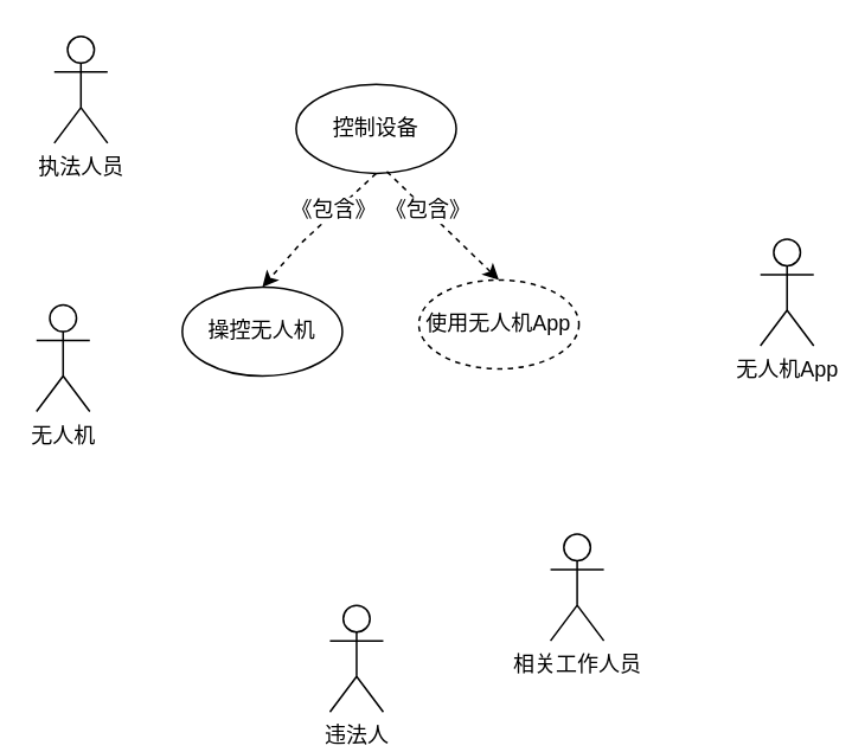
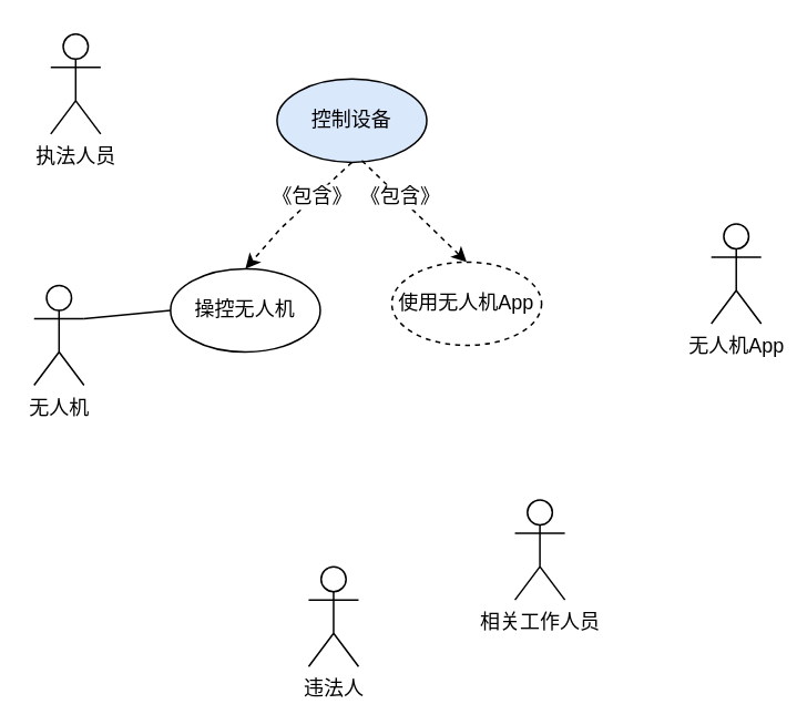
  <mxCell id="0" />
  <mxCell id="1" parent="0" />
  <mxCell id="2" value="执法人员" style="shape=umlActor;verticalLabelPosition=bottom;verticalAlign=top;html=1;outlineConnect=0;" vertex="1" parent="1"><mxGeometry x="30" y="20" width="30" height="60" as="geometry" /></mxCell>
  <mxCell id="3" value="无人机" style="shape=umlActor;verticalLabelPosition=bottom;verticalAlign=top;html=1;outlineConnect=0;" vertex="1" parent="1"><mxGeometry x="20" y="171" width="30" height="60" as="geometry" /></mxCell>
  <mxCell id="4" value="无人机App" style="shape=umlActor;verticalLabelPosition=bottom;verticalAlign=top;html=1;outlineConnect=0;" vertex="1" parent="1"><mxGeometry x="427" y="134" width="30" height="60" as="geometry" /></mxCell>
  <mxCell id="5" value="违法人" style="shape=umlActor;verticalLabelPosition=bottom;verticalAlign=top;html=1;outlineConnect=0;" vertex="1" parent="1"><mxGeometry x="185" y="340" width="30" height="60" as="geometry" /></mxCell>
  <mxCell id="6" value="相关工作人员" style="shape=umlActor;verticalLabelPosition=bottom;verticalAlign=top;html=1;outlineConnect=0;" vertex="1" parent="1"><mxGeometry x="309" y="300" width="30" height="60" as="geometry" /></mxCell>
- <mxCell id="7" value="控制设备" style="ellipse;whiteSpace=wrap;html=1;" vertex="1" parent="1"><mxGeometry x="166" y="47" width="90" height="50" as="geometry" /></mxCell>
+ <mxCell id="7" value="控制设备" style="ellipse;whiteSpace=wrap;html=1;fillColor=#dae8fc;" vertex="1" parent="1"><mxGeometry x="166" y="47" width="90" height="50" as="geometry" /></mxCell>
  <mxCell id="8" value="操控无人机" style="ellipse;whiteSpace=wrap;html=1;" vertex="1" parent="1"><mxGeometry x="102" y="161" width="90" height="50" as="geometry" /></mxCell>
  <mxCell id="9" value="使用无人机App" style="ellipse;whiteSpace=wrap;html=1;dashed=1;" vertex="1" parent="1"><mxGeometry x="235" y="157" width="90" height="50" as="geometry" /></mxCell>
  <mxCell id="10" value="" style="endArrow=classic;html=1;rounded=0;fontFamily=Helvetica;fontSize=12;fontColor=default;exitX=0.5;exitY=1;exitDx=0;exitDy=0;entryX=0.5;entryY=0;entryDx=0;entryDy=0;dashed=1;" edge="1" parent="1" source="7" target="8"><mxGeometry width="50" height="50" relative="1" as="geometry"><mxPoint x="119" y="251" as="sourcePoint" /><mxPoint x="208" y="239" as="targetPoint" /><Array as="points"><mxPoint x="168" y="137" /></Array></mxGeometry></mxCell>
  <mxCell id="11" value="《包含》" style="edgeLabel;html=1;align=center;verticalAlign=middle;resizable=0;points=[];fontSize=12;fontFamily=Helvetica;fontColor=default;" vertex="1" connectable="0" parent="10"><mxGeometry x="-0.281" y="-1" relative="1" as="geometry"><mxPoint y="-1" as="offset" /></mxGeometry></mxCell>
  <mxCell id="12" value="" style="endArrow=classic;html=1;rounded=0;fontFamily=Helvetica;fontSize=12;fontColor=default;entryX=0.5;entryY=0;entryDx=0;entryDy=0;dashed=1;" edge="1" parent="1" target="9"><mxGeometry width="50" height="50" relative="1" as="geometry"><mxPoint x="217" y="96" as="sourcePoint" /><mxPoint x="157" y="171" as="targetPoint" /><Array as="points" /></mxGeometry></mxCell>
  <mxCell id="13" value="《包含》" style="edgeLabel;html=1;align=center;verticalAlign=middle;resizable=0;points=[];fontSize=12;fontFamily=Helvetica;fontColor=default;" vertex="1" connectable="0" parent="12"><mxGeometry x="-0.281" y="-1" relative="1" as="geometry"><mxPoint y="-1" as="offset" /></mxGeometry></mxCell>
+ <mxCell id="14" value="" style="endArrow=none;html=1;rounded=0;fontFamily=Helvetica;fontSize=12;fontColor=default;entryX=0;entryY=0.5;entryDx=0;entryDy=0;exitX=1;exitY=0.333;exitDx=0;exitDy=0;exitPerimeter=0;" edge="1" parent="1" source="3" target="8"><mxGeometry width="50" height="50" relative="1" as="geometry"><mxPoint x="119" y="251" as="sourcePoint" /><mxPoint x="169" y="201" as="targetPoint" /></mxGeometry></mxCell>
